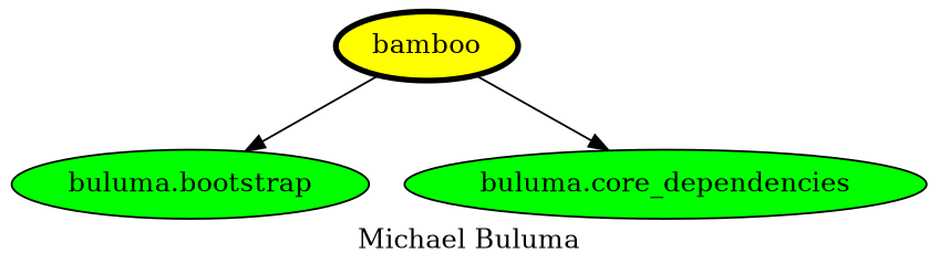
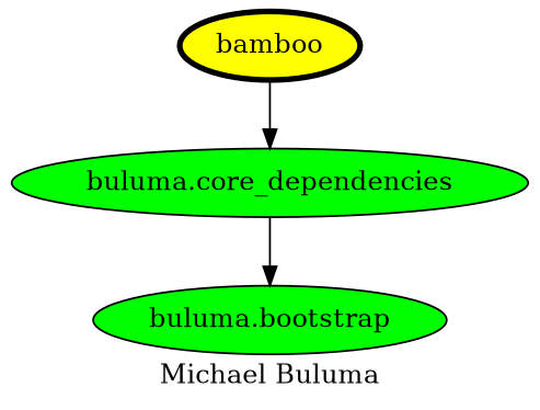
  digraph {
    label="Michael Buluma"
    node [fillcolor=green style=filled]
    bamboo [fillcolor=yellow penwidth=3]
    "buluma.bootstrap"
    "buluma.core_dependencies"
-   bamboo -> "buluma.bootstrap"
+   "buluma.core_dependencies" -> "buluma.bootstrap"
    bamboo -> "buluma.core_dependencies"
  }
